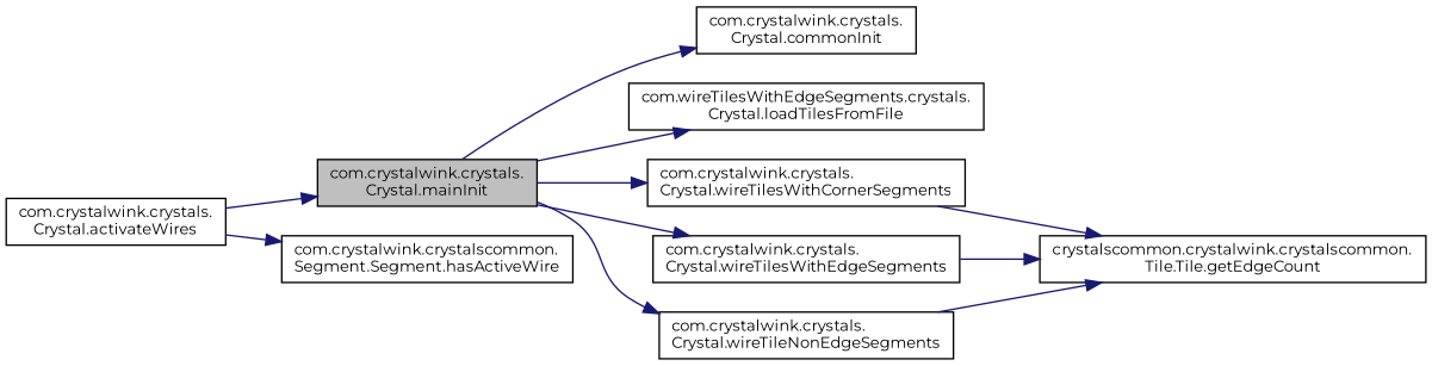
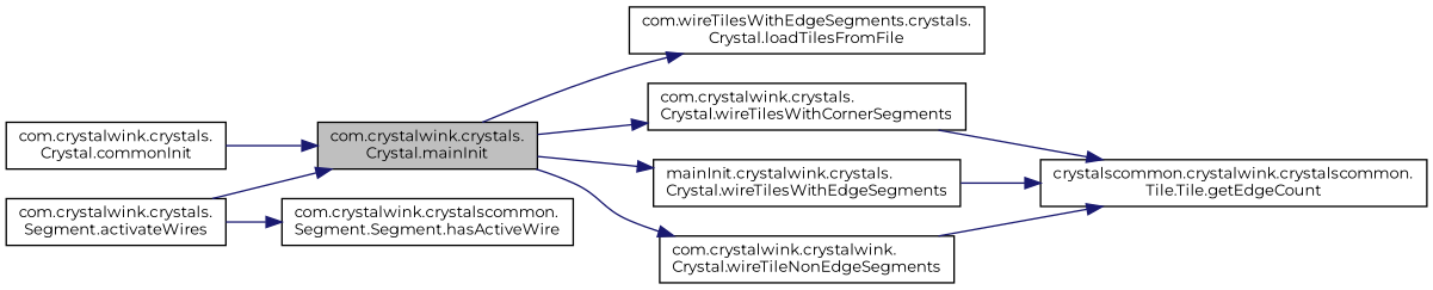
  digraph {
    fontname=Montserrat
    rankdir=LR
    node [color=black fillcolor=white fontname=Montserrat fontsize=10 shape=record style=filled]
    edge [color=midnightblue fontname=Montserrat fontsize=10 labelfontname=Helvetica labelfontsize=10 style=solid]
    n1 [fillcolor=grey75 fontcolor=black height=0.2 label="com.crystalwink.crystals.\lCrystal.mainInit" width=0.4]
    n2 [height=0.2 label="com.crystalwink.crystals.\lCrystal.commonInit" width=0.4]
    n3 [height=0.2 label="com.wireTilesWithEdgeSegments.crystals.\lCrystal.loadTilesFromFile" width=0.4]
    n4 [height=0.2 label="com.crystalwink.crystals.\lCrystal.wireTilesWithCornerSegments" width=0.4]
-   n5 [height=0.2 label="com.crystalwink.crystals.\lCrystal.wireTilesWithEdgeSegments" width=0.4]
-   n6 [height=0.2 label="com.crystalwink.crystals.\lCrystal.wireTileNonEdgeSegments" width=0.4]
+   n5 [height=0.2 label="mainInit.crystalwink.crystals.\lCrystal.wireTilesWithEdgeSegments" width=0.4]
+   n6 [height=0.2 label="com.crystalwink.crystalwink.\lCrystal.wireTileNonEdgeSegments" width=0.4]
    n7 [height=0.2 label="crystalscommon.crystalwink.crystalscommon.\lTile.Tile.getEdgeCount" width=0.4]
-   n8 [height=0.2 label="com.crystalwink.crystals.\lCrystal.activateWires" width=0.4]
+   n8 [height=0.2 label="com.crystalwink.crystals.\lSegment.activateWires" width=0.4]
    n9 [height=0.2 label="com.crystalwink.crystalscommon.\lSegment.Segment.hasActiveWire" width=0.4]
-   n1 -> n2
+   n2 -> n1
    n1 -> n3
    n1 -> n4
    n1 -> n5
    n1 -> n6
    n4 -> n7
    n5 -> n7
    n6 -> n7
    n8 -> n1
    n8 -> n9
  }
